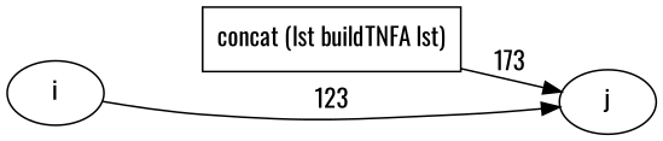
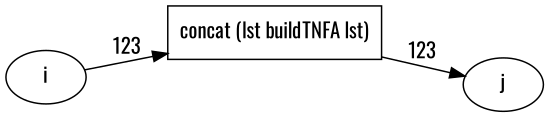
  digraph {
    fontname=Oswald
    rankdir=LR
    node [fontname=Oswald]
    edge [fontname=Oswald]
    n1 [label="concat (lst buildTNFA lst)" shape=box texlbl="$concat$ ($map$ $buildL\!N\!F\!A$ lst)"]
    j [texlbl="$i+1$"]
    i [texlbl="$i$"]
-   n1 -> j [label=173 texlbl="$\varepsilon/(SeqE,k)$"]
-   i -> j [label=123 texlbl="$\varepsilon/(SeqS,k)$"]
+   n1 -> j [label=123 texlbl="$\varepsilon/(SeqE,k)$"]
+   i -> n1 [label=123 texlbl="$\varepsilon/(SeqS,k)$"]
  }
